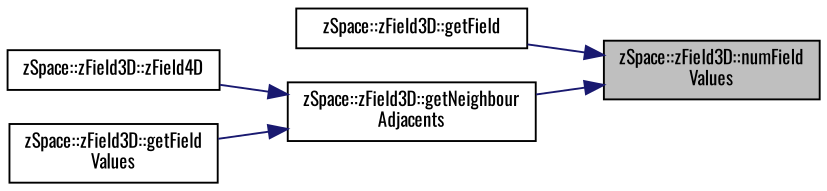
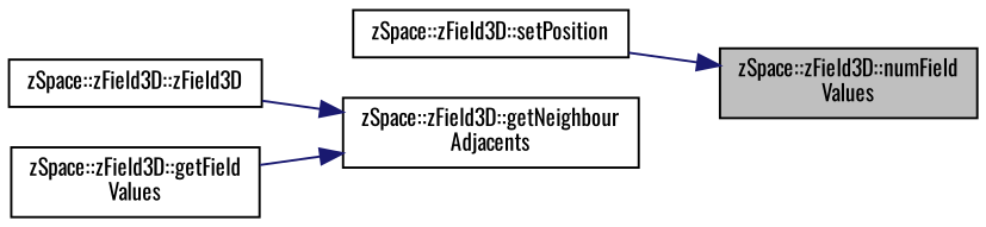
  digraph {
    fontname=Oswald
    rankdir=RL
    node [color=black fillcolor=white fontname=Oswald fontsize=10 shape=record style=filled]
    edge [color=midnightblue dir=back fontname=Oswald fontsize=10 labelfontname=Helvetica labelfontsize=10 style=solid]
    n1 [fillcolor=grey75 fontcolor=black height=0.2 label="zSpace::zField3D::numField\lValues" width=0.4]
-   n2 [height=0.2 label="zSpace::zField3D::getField" width=0.4]
+   n2 [height=0.2 label="zSpace::zField3D::setPosition" width=0.4]
    n3 [height=0.2 label="zSpace::zField3D::getNeighbour\lAdjacents" width=0.4]
-   n4 [height=0.2 label="zSpace::zField3D::zField4D" width=0.4]
+   n4 [height=0.2 label="zSpace::zField3D::zField3D" width=0.4]
    n5 [height=0.2 label="zSpace::zField3D::getField\lValues" width=0.4]
    n1 -> n2
-   n1 -> n3
    n3 -> n4
    n3 -> n5
  }
